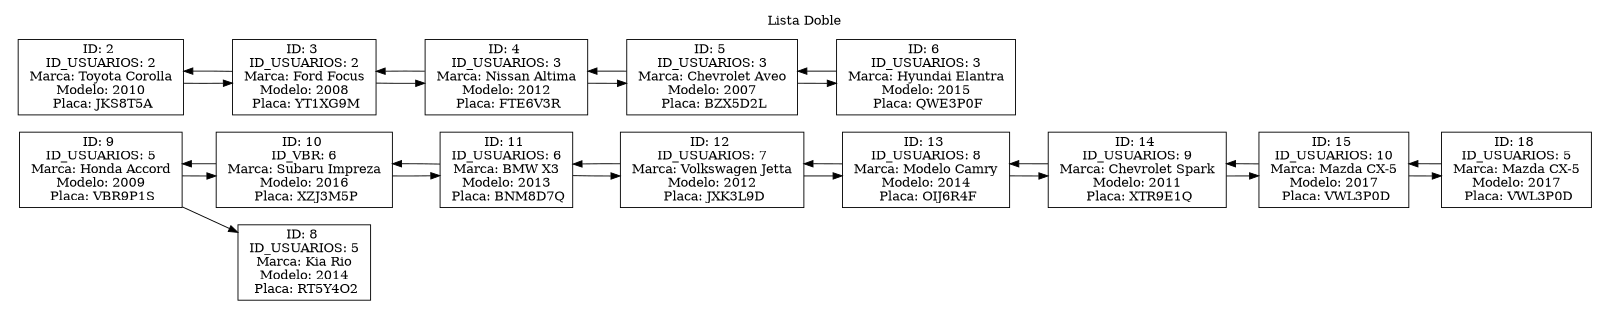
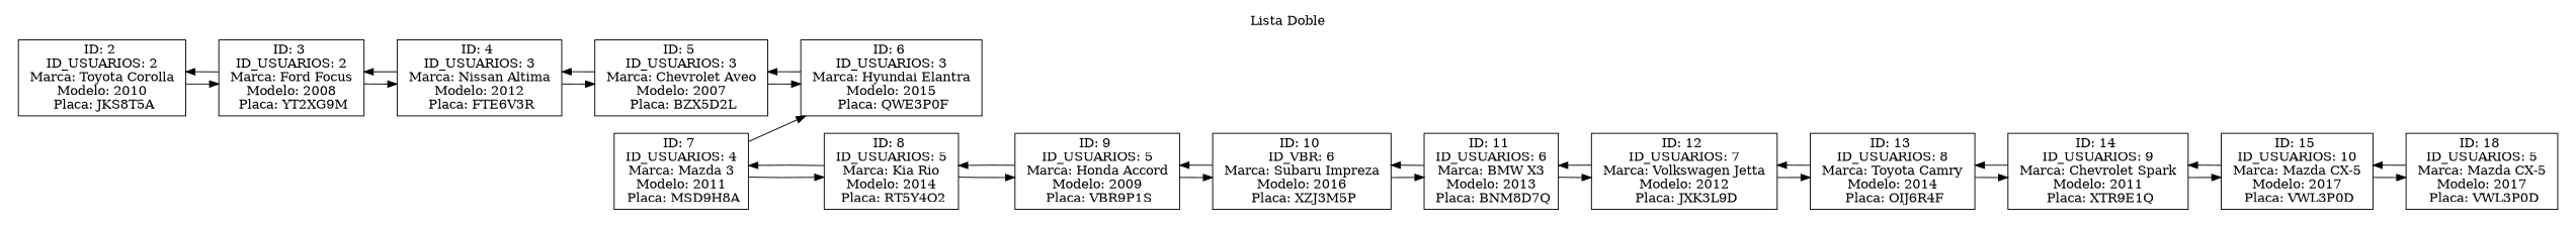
  digraph {
    pencolor=transparent
    rankdir=LR
    node [shape=record]
    n1 [label="{ID: 2 \n ID_USUARIOS: 2 \n Marca: Toyota Corolla \n Modelo: 2010 \n Placa: JKS8T5A}"]
-   n2 [label="{ID: 3 \n ID_USUARIOS: 2 \n Marca: Ford Focus \n Modelo: 2008 \n Placa: YT1XG9M}"]
+   n2 [label="{ID: 3 \n ID_USUARIOS: 2 \n Marca: Ford Focus \n Modelo: 2008 \n Placa: YT2XG9M}"]
    n3 [label="{ID: 4 \n ID_USUARIOS: 3 \n Marca: Nissan Altima \n Modelo: 2012 \n Placa: FTE6V3R}"]
    n4 [label="{ID: 5 \n ID_USUARIOS: 3 \n Marca: Chevrolet Aveo \n Modelo: 2007 \n Placa: BZX5D2L}"]
    n5 [label="{ID: 6 \n ID_USUARIOS: 3 \n Marca: Hyundai Elantra \n Modelo: 2015 \n Placa: QWE3P0F}"]
+   n6 [label="{ID: 7 \n ID_USUARIOS: 4 \n Marca: Mazda 3 \n Modelo: 2011 \n Placa: MSD9H8A}"]
    n7 [label="{ID: 8 \n ID_USUARIOS: 5 \n Marca: Kia Rio \n Modelo: 2014 \n Placa: RT5Y4O2}"]
    n8 [label="{ID: 9 \n ID_USUARIOS: 5 \n Marca: Honda Accord \n Modelo: 2009 \n Placa: VBR9P1S}"]
    n9 [label="{ID: 10 \n ID_VBR: 6 \n Marca: Subaru Impreza \n Modelo: 2016 \n Placa: XZJ3M5P}"]
    n10 [label="{ID: 11 \n ID_USUARIOS: 6 \n Marca: BMW X3 \n Modelo: 2013 \n Placa: BNM8D7Q}"]
    n11 [label="{ID: 12 \n ID_USUARIOS: 7 \n Marca: Volkswagen Jetta \n Modelo: 2012 \n Placa: JXK3L9D}"]
-   n12 [label="{ID: 13 \n ID_USUARIOS: 8 \n Marca: Modelo Camry \n Modelo: 2014 \n Placa: OIJ6R4F}"]
+   n12 [label="{ID: 13 \n ID_USUARIOS: 8 \n Marca: Toyota Camry \n Modelo: 2014 \n Placa: OIJ6R4F}"]
    n13 [label="{ID: 14 \n ID_USUARIOS: 9 \n Marca: Chevrolet Spark \n Modelo: 2011 \n Placa: XTR9E1Q}"]
    n14 [label="{ID: 15 \n ID_USUARIOS: 10 \n Marca: Mazda CX-5 \n Modelo: 2017 \n Placa: VWL3P0D}"]
    n15 [label="{ID: 18 \n ID_USUARIOS: 5 \n Marca: Mazda CX-5 \n Modelo: 2017 \n Placa: VWL3P0D}"]
    subgraph cluster_1 {
      label="Lista Doble"
      n1
      n2
      n3
      n4
      n5
+     n6
      n7
      n8
      n9
      n10
      n11
      n12
      n13
      n14
      n15
    }
    n1 -> n2
    n2 -> n1
    n2 -> n3
    n3 -> n2
    n3 -> n4
    n4 -> n3
    n4 -> n5
    n5 -> n4
+   n6 -> n5
+   n6 -> n7
+   n7 -> n6
+   n7 -> n8
    n8 -> n7
    n8 -> n9
    n9 -> n8
    n9 -> n10
    n10 -> n9
    n10 -> n11
    n11 -> n10
    n11 -> n12
    n12 -> n11
    n12 -> n13
    n13 -> n12
    n13 -> n14
    n14 -> n13
    n14 -> n15
    n15 -> n14
  }
